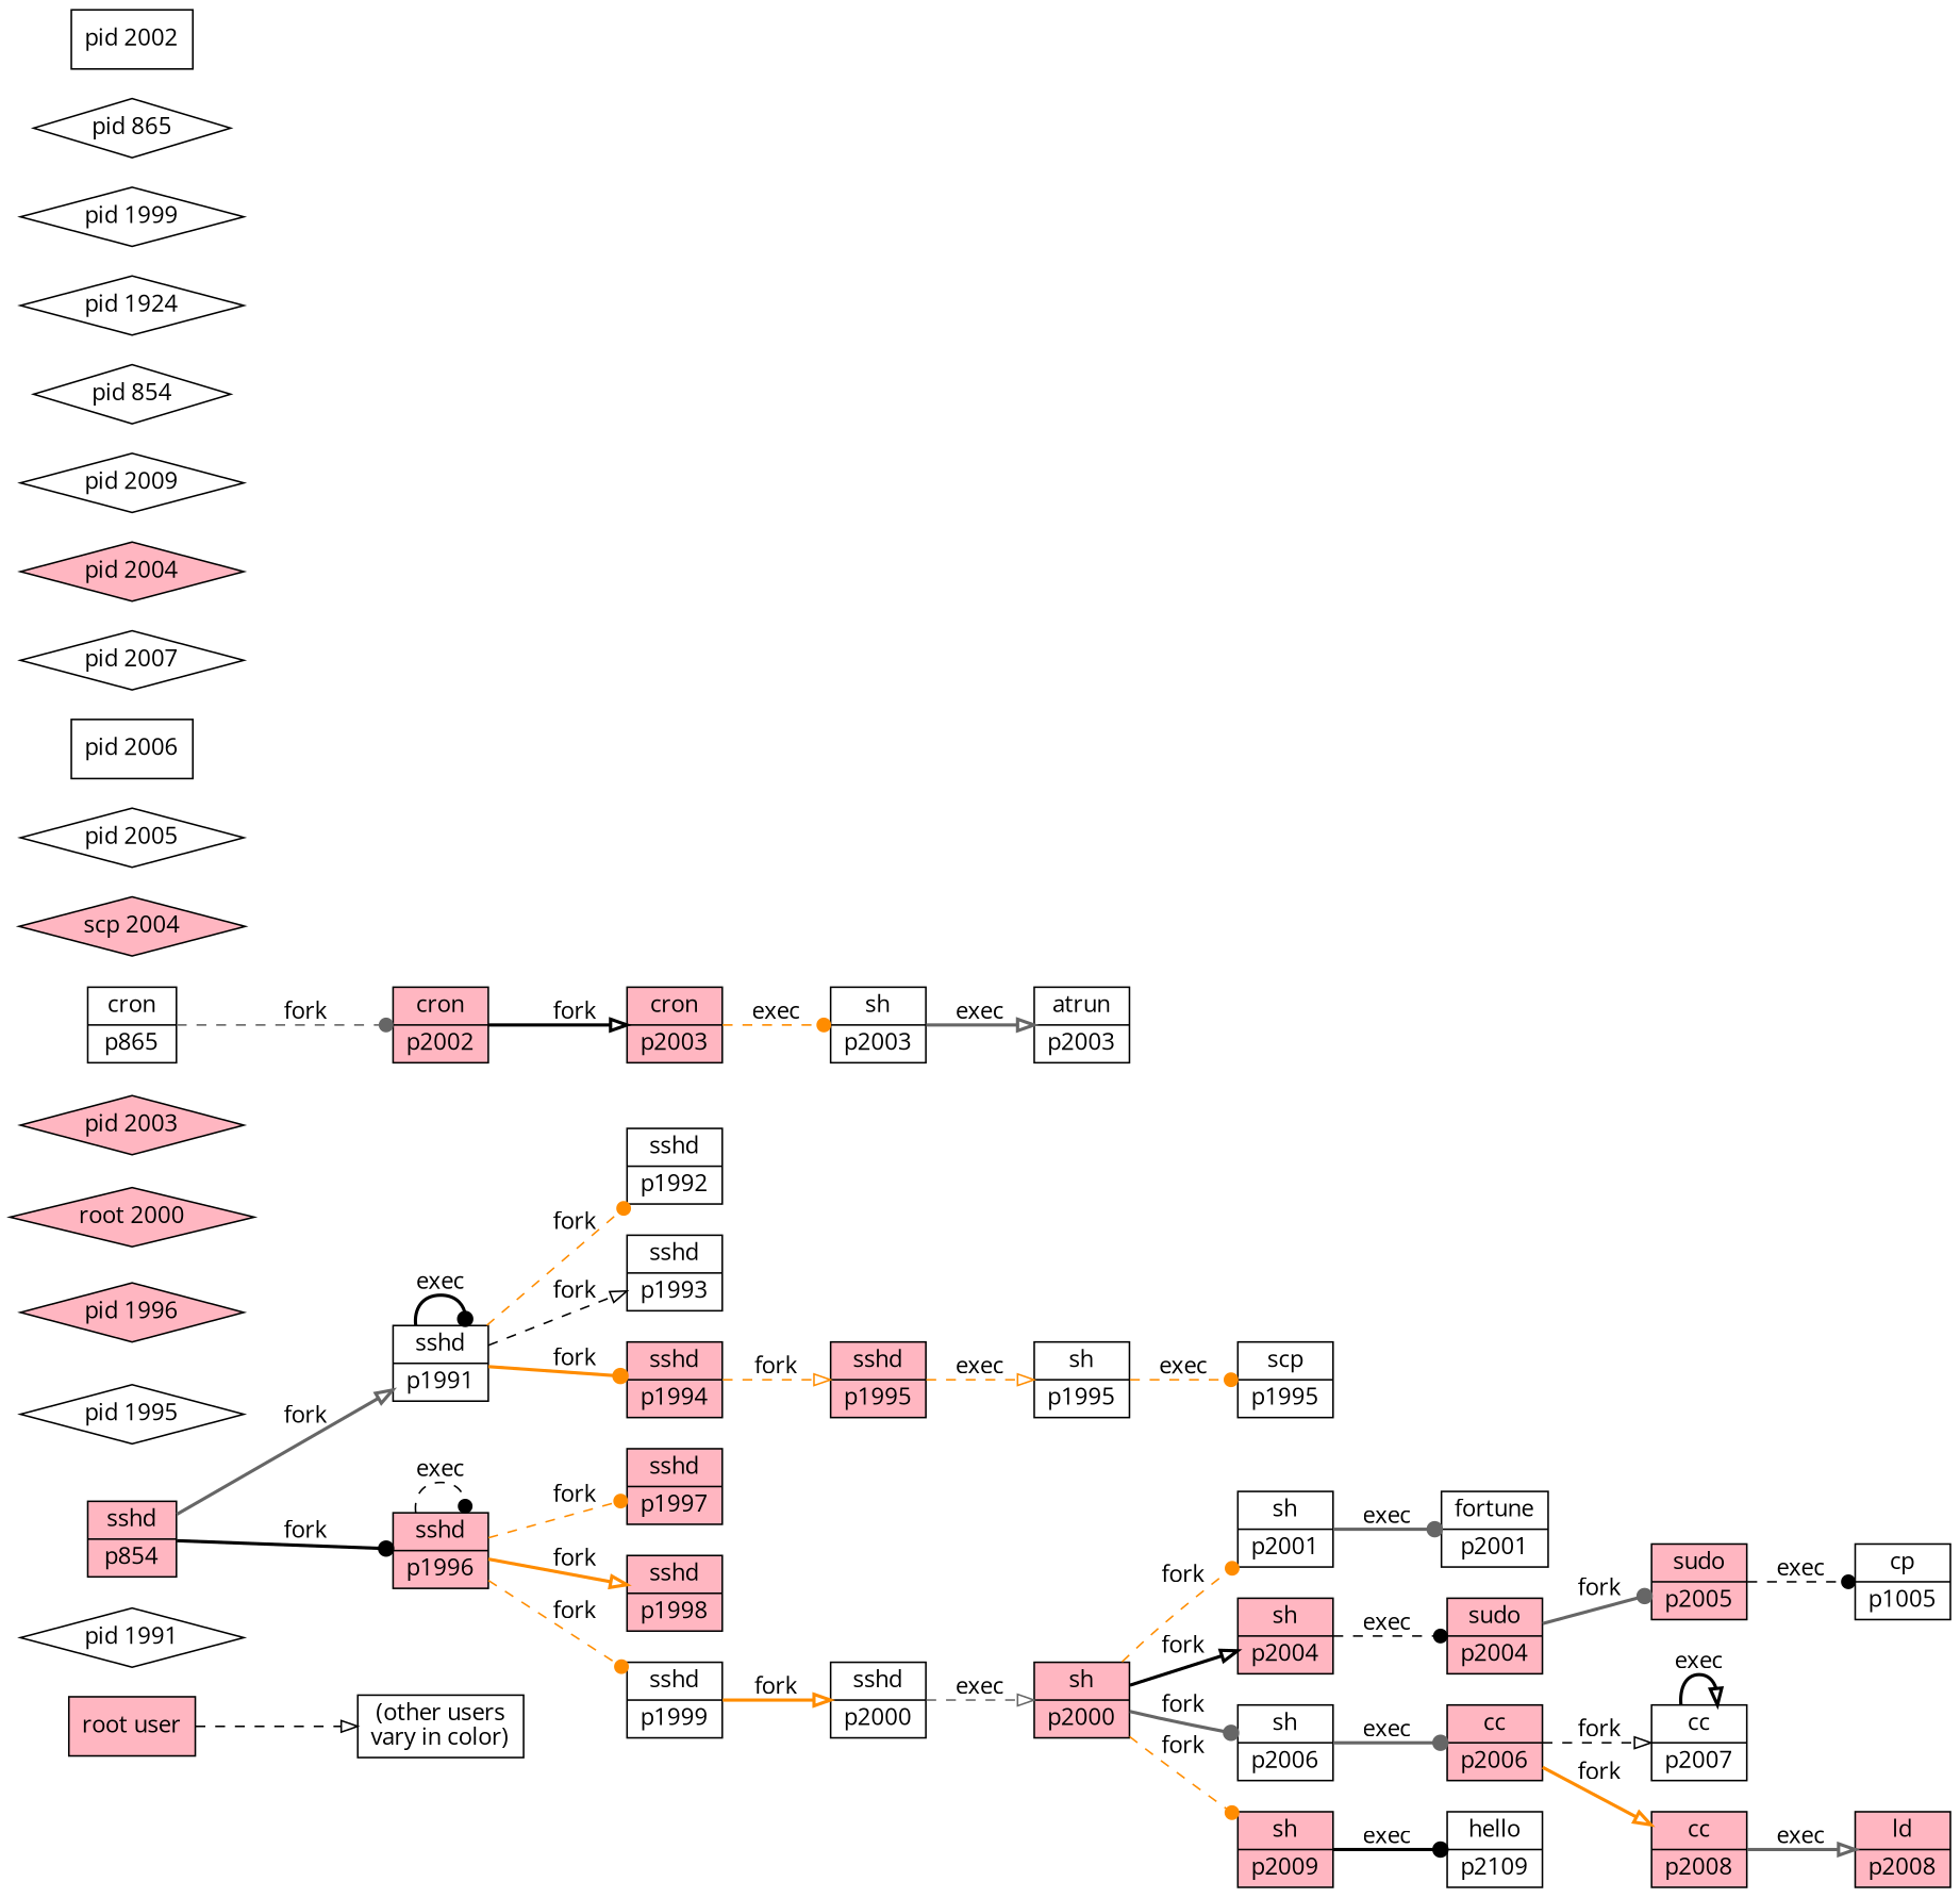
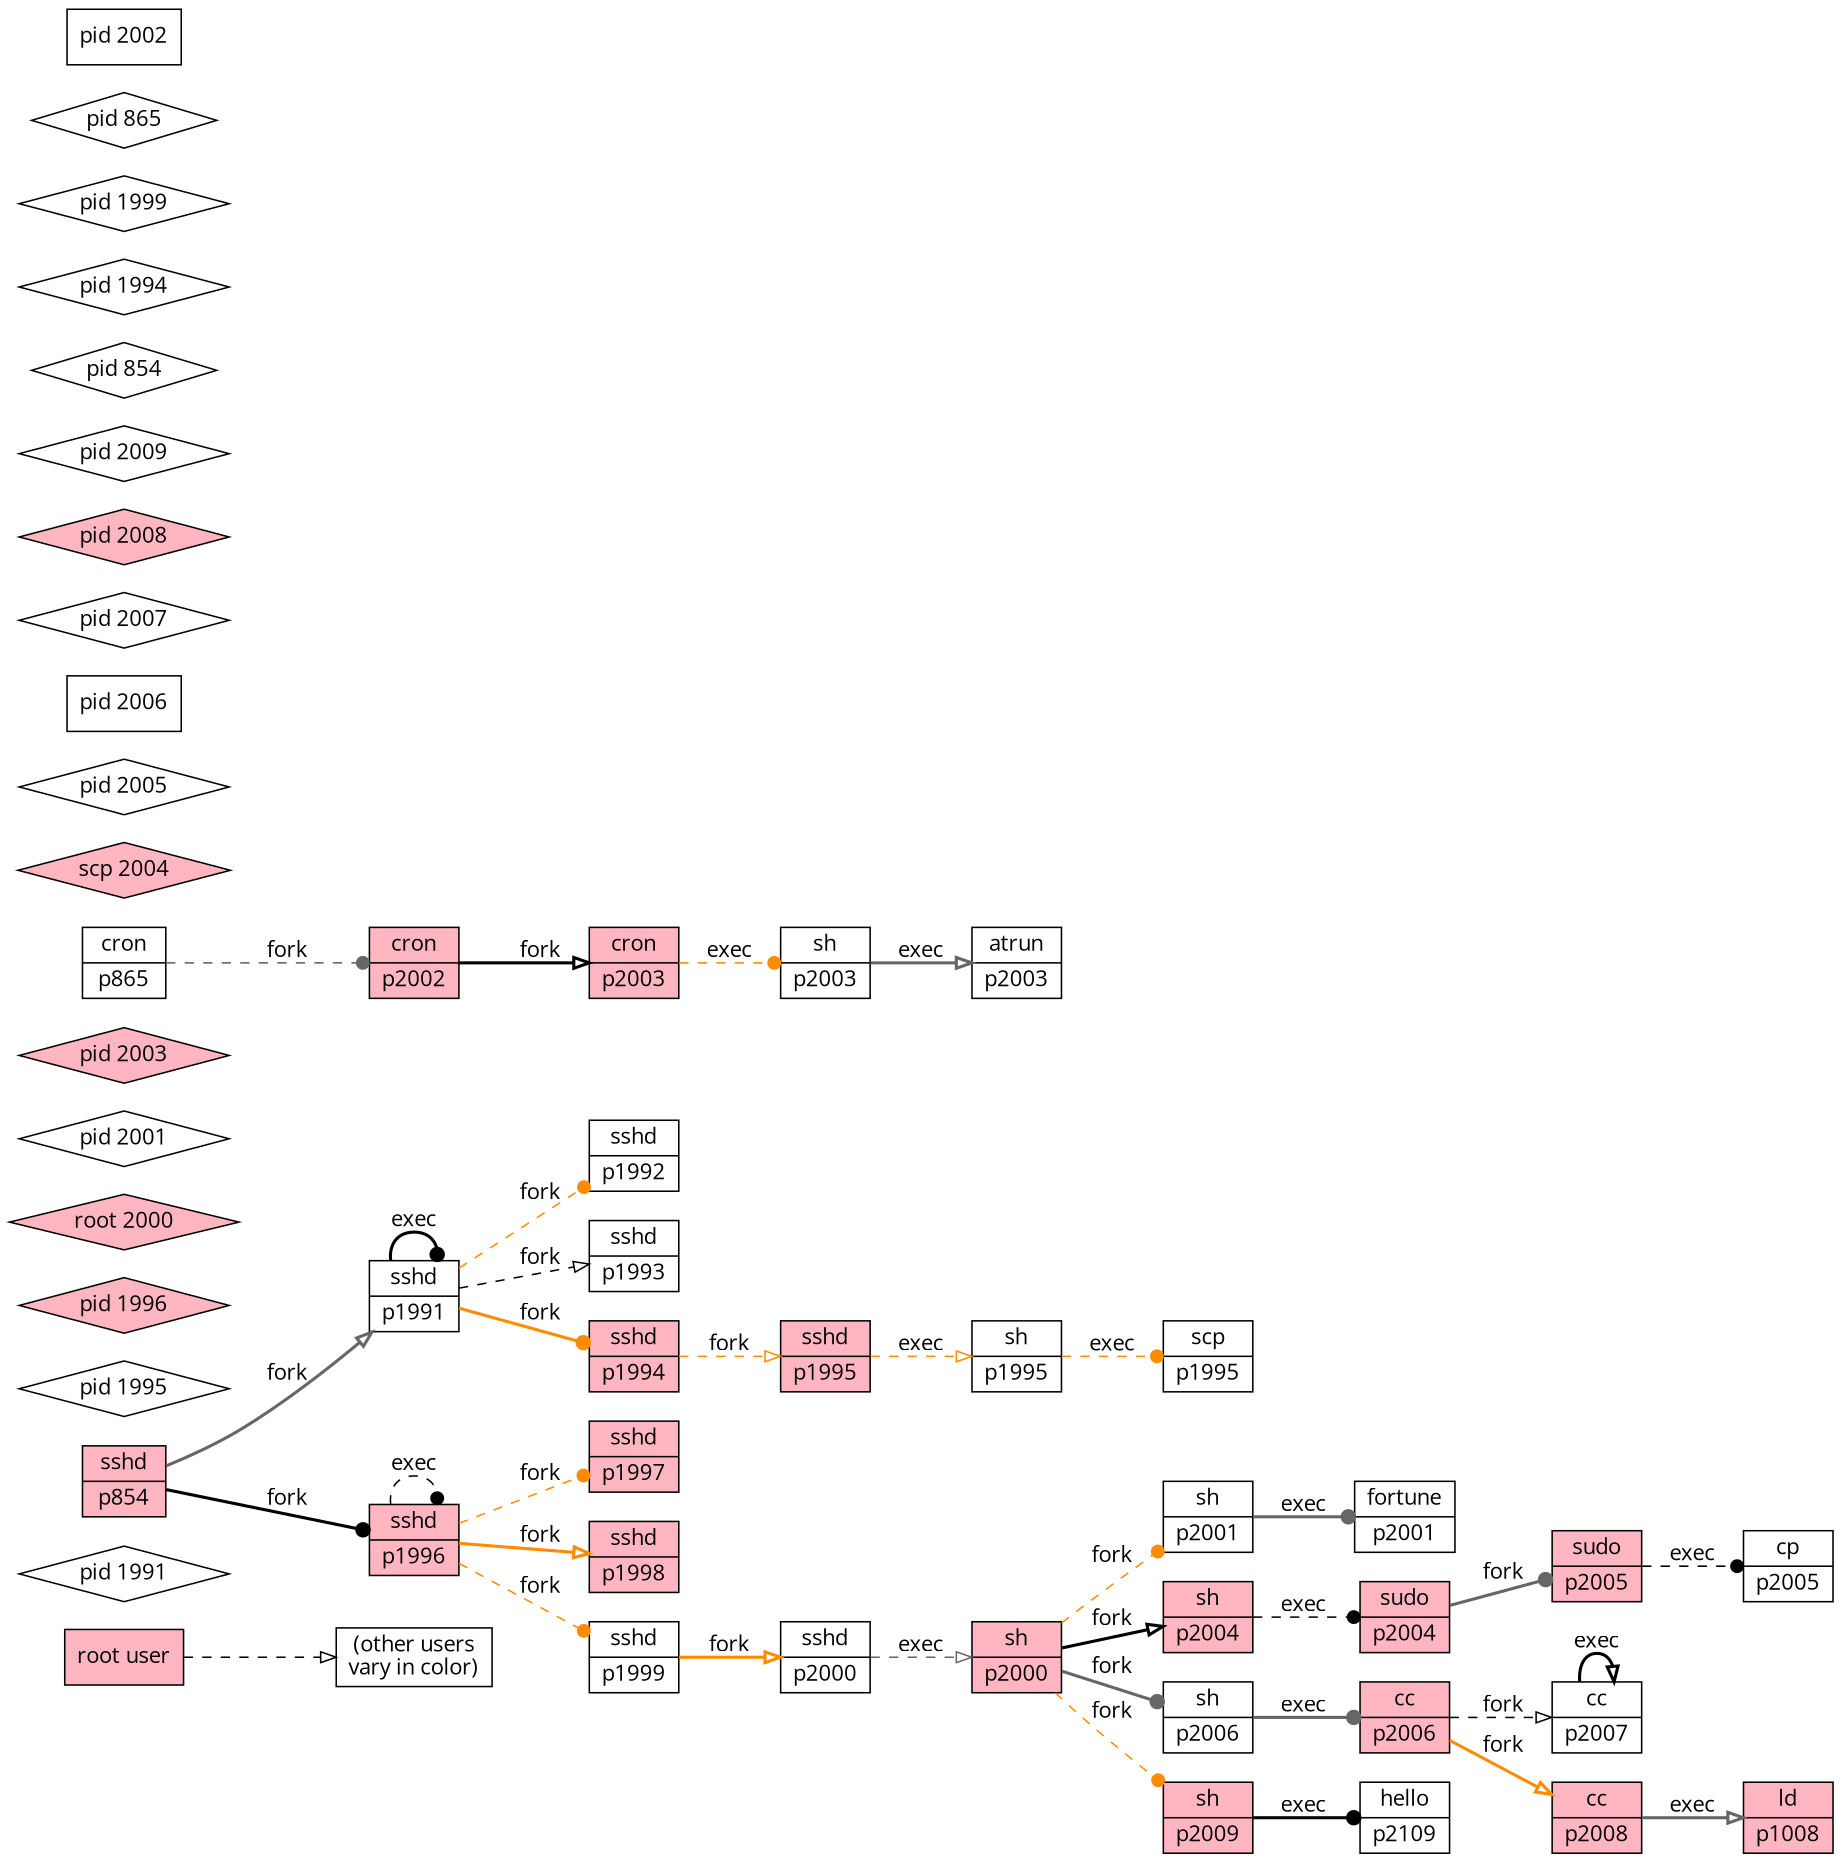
  strict digraph {
    fontname="Open Sans"
    rankdir=LR
    node [fillcolor=white fontname="Open Sans" shape=record style=filled]
    edge [arrowhead=dot color=darkorange fontname="Open Sans" style=dashed]
    n1 [fillcolor=lightpink label="root user" shape=box]
    n2 [label="(other users\nvary in color)" shape=box]
    n3 [label="pid 1991" shape=diamond]
    n4 [label="{{sshd | p1991}}"]
    n5 [label="{{sshd | p1992}}"]
    n6 [label="{{sshd | p1993}}"]
    n7 [fillcolor=lightpink label="{{sshd | p1994}}"]
    n8 [fillcolor=lightpink label="{{sshd | p1995}}"]
    n9 [label="pid 1995" shape=diamond]
    n10 [label="{{sh | p1995}}"]
    n11 [label="{{scp | p1995}}"]
    n12 [fillcolor=lightpink label="pid 1996" shape=diamond]
    n13 [fillcolor=lightpink label="{{sshd | p1996}}"]
    n14 [fillcolor=lightpink label="{{sshd | p1997}}"]
    n15 [fillcolor=lightpink label="{{sshd | p1998}}"]
    n16 [label="{{sshd | p1999}}"]
    n17 [label="{{sshd | p2000}}"]
    n18 [fillcolor=lightpink label="root 2000" shape=diamond]
    n19 [fillcolor=lightpink label="{{sh | p2000}}"]
    n20 [label="{{sh | p2001}}"]
    n21 [fillcolor=lightpink label="{{sh | p2004}}"]
    n22 [label="{{sh | p2006}}"]
    n23 [fillcolor=lightpink label="{{sh | p2009}}"]
    n24 [label="{{fortune | p2001}}"]
    n25 [fillcolor=lightpink label="{{sudo | p2004}}"]
    n26 [fillcolor=lightpink label="{{cc | p2006}}"]
    n27 [label="{{hello | p2109}}"]
+   n28 [label="pid 2001" shape=diamond]
    n29 [fillcolor=lightpink label="pid 2003" shape=diamond]
    n30 [label="{{sh | p2003}}"]
    n31 [label="{{atrun | p2003}}"]
    n32 [fillcolor=lightpink label="{{cron | p2003}}"]
    n33 [fillcolor=lightpink label="scp 2004" shape=diamond]
    n34 [fillcolor=lightpink label="{{sudo | p2005}}"]
-   n35 [label="{{cp | p1005}}"]
+   n35 [label="{{cp | p2005}}"]
    n36 [label="pid 2005" shape=diamond]
    n37 [label="pid 2006" shape=box]
    n38 [label="{{cc | p2007}}"]
    n39 [fillcolor=lightpink label="{{cc | p2008}}"]
-   n40 [fillcolor=lightpink label="{{ld | p2008}}"]
+   n40 [fillcolor=lightpink label="{{ld | p1008}}"]
    n41 [label="pid 2007" shape=diamond]
-   n42 [fillcolor=lightpink label="pid 2004" shape=diamond]
+   n42 [fillcolor=lightpink label="pid 2008" shape=diamond]
    n43 [label="pid 2009" shape=diamond]
    n44 [label="pid 854" shape=diamond]
    n45 [fillcolor=lightpink label="{{sshd | p854}}"]
-   n46 [label="pid 1924" shape=diamond]
+   n46 [label="pid 1994" shape=diamond]
    n47 [label="pid 1999" shape=diamond]
    n48 [label="pid 865" shape=diamond]
    n49 [fillcolor=lightpink label="{{cron | p2002}}"]
    n50 [label="{{cron | p865}}"]
    n51 [label="pid 2002" shape=box]
    n1 -> n2 [arrowhead=onormal color=black]
    n4 -> n4 [color=black label=exec style=bold]
    n4 -> n5 [label=fork]
    n4 -> n6 [arrowhead=onormal color=black label=fork]
    n4 -> n7 [label=fork style=bold]
    n7 -> n8 [arrowhead=onormal label=fork]
    n8 -> n10 [arrowhead=onormal label=exec]
    n10 -> n11 [label=exec]
    n13 -> n13 [color=black label=exec]
    n13 -> n14 [label=fork]
    n13 -> n15 [arrowhead=onormal label=fork style=bold]
    n13 -> n16 [label=fork]
    n16 -> n17 [arrowhead=onormal label=fork style=bold]
    n17 -> n19 [arrowhead=onormal color=gray40 label=exec]
    n19 -> n20 [label=fork]
    n19 -> n21 [arrowhead=onormal color=black label=fork style=bold]
    n19 -> n22 [color=gray40 label=fork style=bold]
    n19 -> n23 [label=fork]
    n20 -> n24 [color=gray40 label=exec style=bold]
    n21 -> n25 [color=black label=exec]
    n22 -> n26 [color=gray40 label=exec style=bold]
    n23 -> n27 [color=black label=exec style=bold]
    n25 -> n34 [color=gray40 label=fork style=bold]
    n26 -> n38 [arrowhead=onormal color=black label=fork]
    n26 -> n39 [arrowhead=onormal label=fork style=bold]
    n30 -> n31 [arrowhead=onormal color=gray40 label=exec style=bold]
    n32 -> n30 [label=exec]
    n34 -> n35 [color=black label=exec]
    n38 -> n38 [arrowhead=onormal color=black label=exec style=bold]
    n39 -> n40 [arrowhead=onormal color=gray40 label=exec style=bold]
    n45 -> n4 [arrowhead=onormal color=gray40 label=fork style=bold]
    n45 -> n13 [color=black label=fork style=bold]
    n49 -> n32 [arrowhead=onormal color=black label=fork style=bold]
    n50 -> n49 [color=gray40 label=fork]
  }
